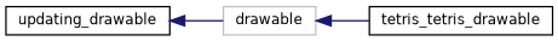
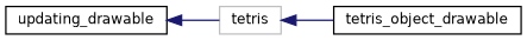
  digraph {
    rankdir=LR
    node [color=black fillcolor=white fontname=Helvetica fontsize=10 shape=record style=filled]
    edge [color=midnightblue dir=back fontname=Helvetica fontsize=10 labelfontname=Helvetica labelfontsize=10 style=solid]
-   n1 [color=grey75 height=0.2 label=drawable width=0.4]
-   n2 [height=0.2 label=tetris_tetris_drawable width=0.4]
+   n1 [color=grey75 height=0.2 label=tetris width=0.4]
+   n2 [height=0.2 label=tetris_object_drawable width=0.4]
    n3 [height=0.2 label=updating_drawable width=0.4]
    n1 -> n2
    n3 -> n1
  }
